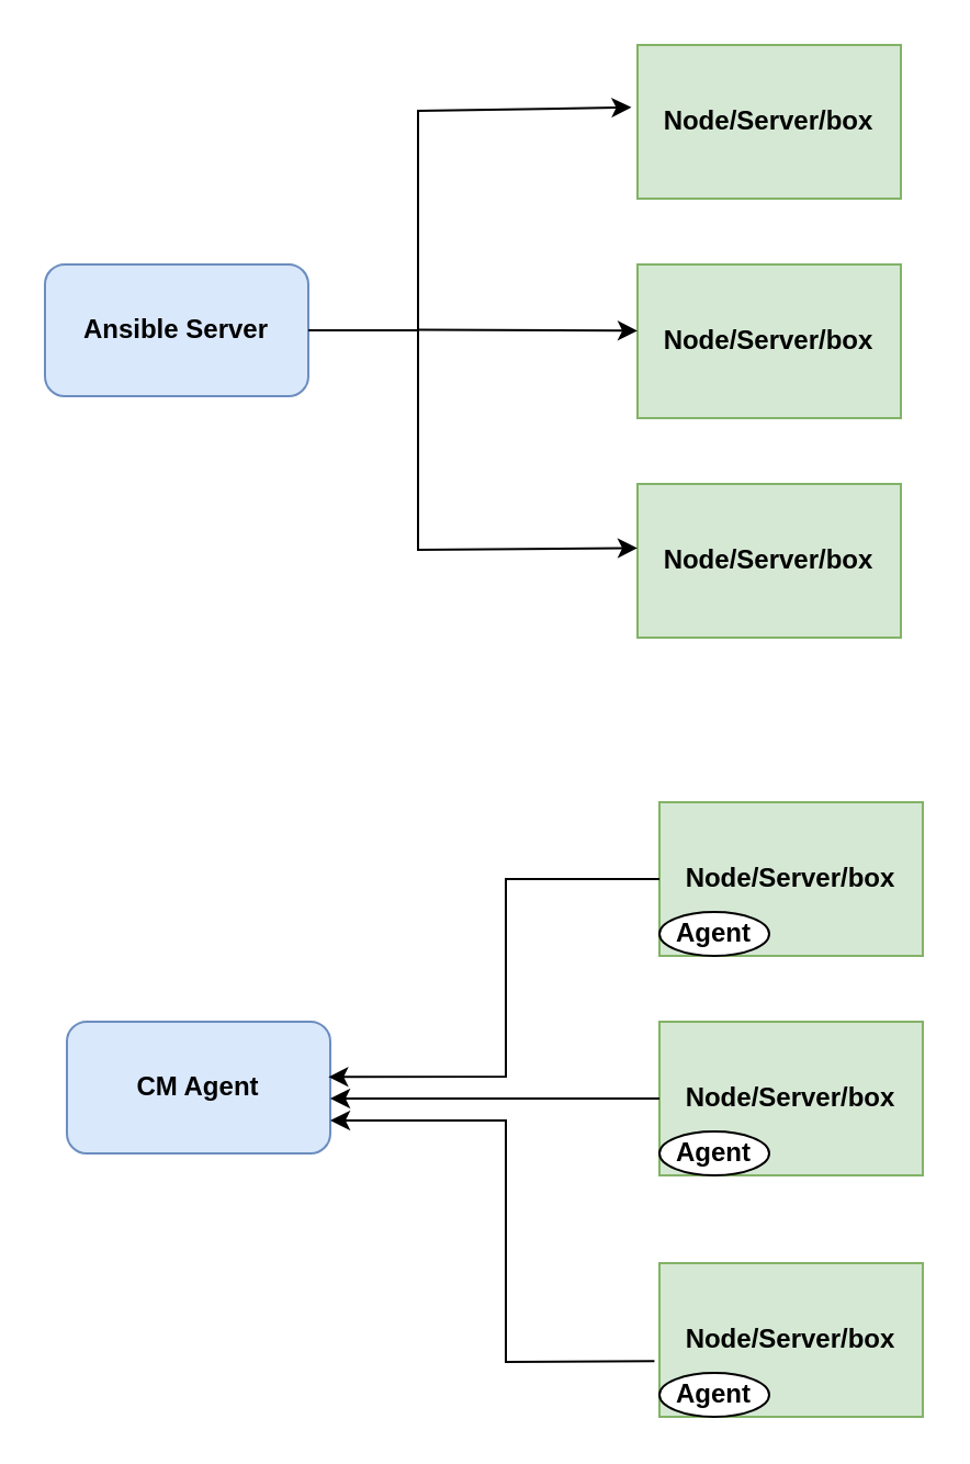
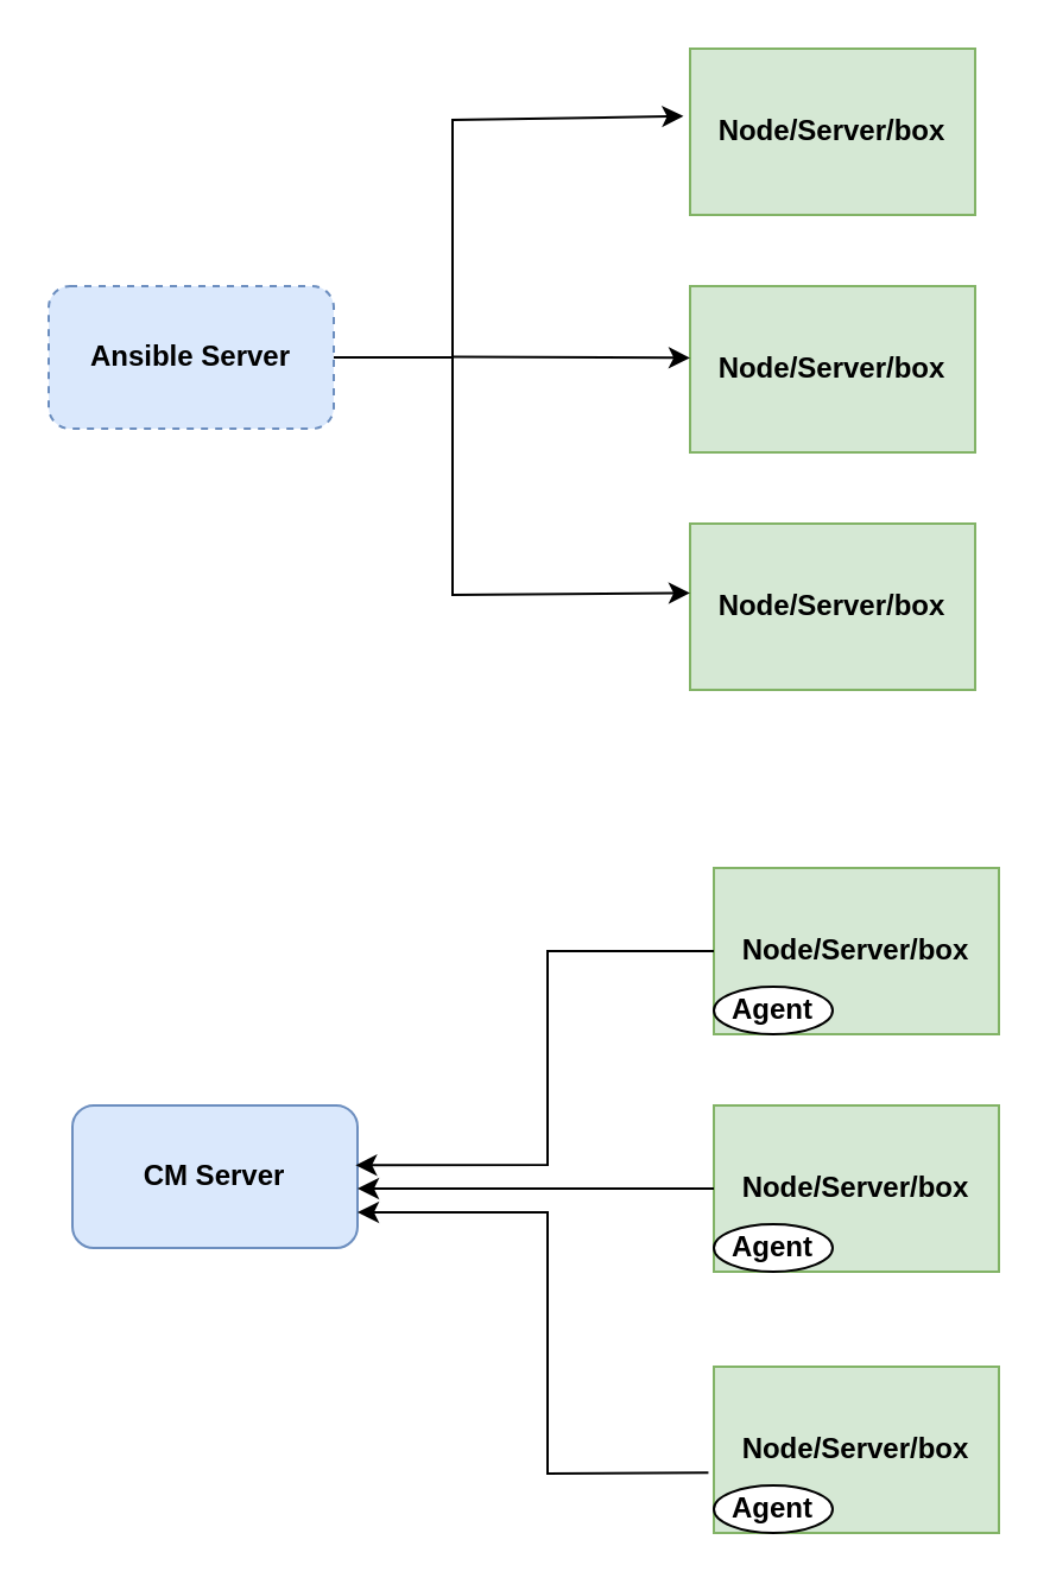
  <mxCell id="0" />
  <mxCell id="1" parent="0" />
- <mxCell id="2" value="&lt;b&gt;Ansible Server&lt;/b&gt;" style="rounded=1;whiteSpace=wrap;html=1;fillColor=#dae8fc;strokeColor=#6c8ebf;gradientColor=none;" parent="1" vertex="1"><mxGeometry x="20" y="120" width="120" height="60" as="geometry" /></mxCell>
+ <mxCell id="2" value="&lt;b&gt;Ansible Server&lt;/b&gt;" style="rounded=1;whiteSpace=wrap;html=1;fillColor=#dae8fc;strokeColor=#6c8ebf;gradientColor=none;dashed=1;" parent="1" vertex="1"><mxGeometry x="20" y="120" width="120" height="60" as="geometry" /></mxCell>
  <mxCell id="3" value="" style="group;fillColor=#d5e8d4;strokeColor=#82b366;" parent="1" vertex="1" connectable="0"><mxGeometry x="290" y="20" width="120" height="70" as="geometry" /></mxCell>
  <mxCell id="4" value="&lt;b&gt;Node/Server/box&lt;/b&gt;" style="rounded=0;whiteSpace=wrap;html=1;fillColor=#d5e8d4;strokeColor=#82b366;" parent="3" vertex="1"><mxGeometry width="120" height="70" as="geometry" /></mxCell>
  <mxCell id="5" value="" style="group;fillColor=#d5e8d4;strokeColor=#82b366;" parent="1" vertex="1" connectable="0"><mxGeometry x="290" y="120" width="120" height="70" as="geometry" /></mxCell>
  <mxCell id="6" value="&lt;b&gt;Node/Server/box&lt;/b&gt;" style="rounded=0;whiteSpace=wrap;html=1;fillColor=#d5e8d4;strokeColor=#82b366;" parent="5" vertex="1"><mxGeometry width="120" height="70" as="geometry" /></mxCell>
  <mxCell id="7" value="" style="group;fillColor=#d5e8d4;strokeColor=#82b366;" parent="1" vertex="1" connectable="0"><mxGeometry x="290" y="220" width="120" height="70" as="geometry" /></mxCell>
  <mxCell id="8" value="&lt;b&gt;Node/Server/box&lt;/b&gt;" style="rounded=0;whiteSpace=wrap;html=1;fillColor=#d5e8d4;strokeColor=#82b366;" parent="7" vertex="1"><mxGeometry width="120" height="70" as="geometry" /></mxCell>
  <mxCell id="9" value="" style="endArrow=classic;html=1;rounded=0;entryX=-0.016;entryY=0.417;entryDx=0;entryDy=0;entryPerimeter=0;flowAnimation=0;" parent="7" edge="1"><mxGeometry width="50" height="50" relative="1" as="geometry"><mxPoint x="-100" y="-80" as="sourcePoint" /><mxPoint x="1.705e-13" y="29.19" as="targetPoint" /><Array as="points"><mxPoint x="-100" y="30" /></Array></mxGeometry></mxCell>
  <mxCell id="10" value="" style="endArrow=classic;html=1;rounded=0;entryX=-0.023;entryY=0.406;entryDx=0;entryDy=0;entryPerimeter=0;exitX=1;exitY=0.5;exitDx=0;exitDy=0;flowAnimation=0;" parent="1" source="2" target="4" edge="1"><mxGeometry width="50" height="50" relative="1" as="geometry"><mxPoint x="140" y="160" as="sourcePoint" /><mxPoint x="190" y="110" as="targetPoint" /><Array as="points"><mxPoint x="190" y="150" /><mxPoint x="190" y="50" /></Array></mxGeometry></mxCell>
  <mxCell id="11" value="" style="endArrow=classic;html=1;rounded=0;entryX=-0.01;entryY=0.383;entryDx=0;entryDy=0;entryPerimeter=0;flowAnimation=0;" parent="1" edge="1"><mxGeometry width="50" height="50" relative="1" as="geometry"><mxPoint x="190" y="149.8" as="sourcePoint" /><mxPoint x="290" y="150.2" as="targetPoint" /></mxGeometry></mxCell>
- <mxCell id="12" value="&lt;b&gt;CM Agent&lt;/b&gt;" style="rounded=1;whiteSpace=wrap;html=1;fillColor=#dae8fc;strokeColor=#6c8ebf;gradientColor=none;" parent="1" vertex="1"><mxGeometry x="30" y="465" width="120" height="60" as="geometry" /></mxCell>
+ <mxCell id="12" value="&lt;b&gt;CM Server&lt;/b&gt;" style="rounded=1;whiteSpace=wrap;html=1;fillColor=#dae8fc;strokeColor=#6c8ebf;gradientColor=none;" parent="1" vertex="1"><mxGeometry x="30" y="465" width="120" height="60" as="geometry" /></mxCell>
  <mxCell id="13" value="" style="group;fillColor=#d5e8d4;strokeColor=#82b366;" parent="1" vertex="1" connectable="0"><mxGeometry x="300" y="365" width="120" height="70" as="geometry" /></mxCell>
  <mxCell id="14" value="&lt;b&gt;Node/Server/box&lt;/b&gt;" style="rounded=0;whiteSpace=wrap;html=1;fillColor=#d5e8d4;strokeColor=#82b366;" parent="13" vertex="1"><mxGeometry width="120" height="70" as="geometry" /></mxCell>
  <mxCell id="15" value="&lt;b&gt;Agent&lt;/b&gt;" style="ellipse;whiteSpace=wrap;html=1;" parent="13" vertex="1"><mxGeometry y="50" width="50" height="20" as="geometry" /></mxCell>
  <mxCell id="16" value="" style="group;fillColor=#d5e8d4;strokeColor=#82b366;" parent="1" vertex="1" connectable="0"><mxGeometry x="300" y="465" width="120" height="70" as="geometry" /></mxCell>
  <mxCell id="17" value="&lt;b&gt;Node/Server/box&lt;/b&gt;" style="rounded=0;whiteSpace=wrap;html=1;fillColor=#d5e8d4;strokeColor=#82b366;" parent="16" vertex="1"><mxGeometry width="120" height="70" as="geometry" /></mxCell>
  <mxCell id="18" value="&lt;b&gt;Agent&lt;/b&gt;" style="ellipse;whiteSpace=wrap;html=1;" parent="16" vertex="1"><mxGeometry y="50" width="50" height="20" as="geometry" /></mxCell>
  <mxCell id="19" value="" style="group;fillColor=#d5e8d4;strokeColor=#82b366;" parent="1" vertex="1" connectable="0"><mxGeometry x="300" y="575" width="120" height="70" as="geometry" /></mxCell>
  <mxCell id="20" value="&lt;b&gt;Node/Server/box&lt;/b&gt;" style="rounded=0;whiteSpace=wrap;html=1;fillColor=#d5e8d4;strokeColor=#82b366;" parent="19" vertex="1"><mxGeometry width="120" height="70" as="geometry" /></mxCell>
  <mxCell id="21" value="&lt;b&gt;Agent&lt;/b&gt;" style="ellipse;whiteSpace=wrap;html=1;" parent="19" vertex="1"><mxGeometry y="50" width="50" height="20" as="geometry" /></mxCell>
  <mxCell id="22" value="" style="endArrow=classic;html=1;rounded=0;exitX=0;exitY=0.5;exitDx=0;exitDy=0;flowAnimation=0;" parent="1" source="17" edge="1"><mxGeometry width="50" height="50" relative="1" as="geometry"><mxPoint x="190" y="490" as="sourcePoint" /><mxPoint x="150" y="500" as="targetPoint" /></mxGeometry></mxCell>
  <mxCell id="23" value="" style="endArrow=classic;html=1;rounded=0;entryX=0.993;entryY=0.419;entryDx=0;entryDy=0;exitX=0;exitY=0.5;exitDx=0;exitDy=0;entryPerimeter=0;" parent="1" source="14" target="12" edge="1"><mxGeometry width="50" height="50" relative="1" as="geometry"><mxPoint x="390" y="520" as="sourcePoint" /><mxPoint x="440" y="470" as="targetPoint" /><Array as="points"><mxPoint x="230" y="400" /><mxPoint x="230" y="490" /></Array></mxGeometry></mxCell>
  <mxCell id="24" value="" style="endArrow=classic;html=1;rounded=0;exitX=-0.019;exitY=0.638;exitDx=0;exitDy=0;exitPerimeter=0;entryX=1;entryY=0.75;entryDx=0;entryDy=0;" parent="1" source="20" target="12" edge="1"><mxGeometry width="50" height="50" relative="1" as="geometry"><mxPoint x="240" y="560" as="sourcePoint" /><mxPoint x="290" y="510" as="targetPoint" /><Array as="points"><mxPoint x="230" y="620" /><mxPoint x="230" y="510" /></Array></mxGeometry></mxCell>
